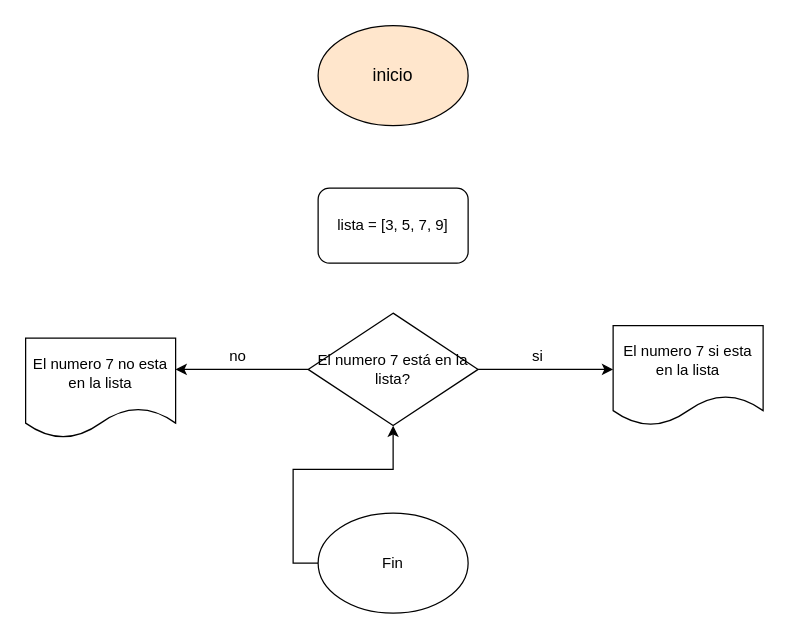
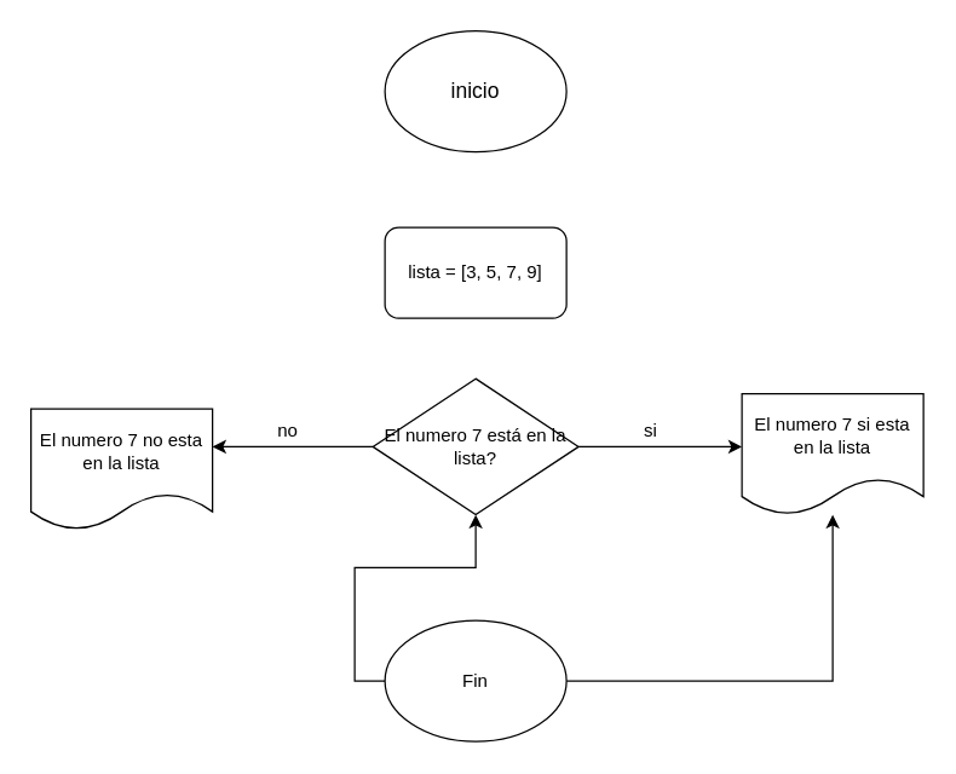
  <mxCell id="0" />
  <mxCell id="1" parent="0" />
- <mxCell id="2" value="&lt;font style=&quot;font-size: 14px;&quot;&gt;inicio&lt;/font&gt;" style="ellipse;whiteSpace=wrap;html=1;fillColor=#ffe6cc;" vertex="1" parent="1"><mxGeometry x="254" y="20" width="120" height="80" as="geometry" /></mxCell>
+ <mxCell id="2" value="&lt;font style=&quot;font-size: 14px;&quot;&gt;inicio&lt;/font&gt;" style="ellipse;whiteSpace=wrap;html=1;" vertex="1" parent="1"><mxGeometry x="254" y="20" width="120" height="80" as="geometry" /></mxCell>
  <mxCell id="3" value="lista = [3, 5, 7, 9]" style="rounded=1;whiteSpace=wrap;html=1;" vertex="1" parent="1"><mxGeometry x="254" y="150" width="120" height="60" as="geometry" /></mxCell>
  <mxCell id="4" style="edgeStyle=orthogonalEdgeStyle;rounded=0;orthogonalLoop=1;jettySize=auto;html=1;exitX=1;exitY=0.5;exitDx=0;exitDy=0;" edge="1" parent="1" source="6"><mxGeometry relative="1" as="geometry"><mxPoint x="490" y="295" as="targetPoint" /></mxGeometry></mxCell>
  <mxCell id="5" style="edgeStyle=orthogonalEdgeStyle;rounded=0;orthogonalLoop=1;jettySize=auto;html=1;exitX=0;exitY=0.5;exitDx=0;exitDy=0;" edge="1" parent="1" source="6"><mxGeometry relative="1" as="geometry"><mxPoint x="140" y="295" as="targetPoint" /></mxGeometry></mxCell>
  <mxCell id="6" value="El numero 7 está en la lista?" style="rhombus;whiteSpace=wrap;html=1;" vertex="1" parent="1"><mxGeometry x="246" y="250" width="136" height="90" as="geometry" /></mxCell>
  <mxCell id="7" value="si" style="text;html=1;align=center;verticalAlign=middle;whiteSpace=wrap;rounded=0;" vertex="1" parent="1"><mxGeometry x="400" y="270" width="60" height="30" as="geometry" /></mxCell>
  <mxCell id="8" value="no" style="text;html=1;align=center;verticalAlign=middle;whiteSpace=wrap;rounded=0;" vertex="1" parent="1"><mxGeometry x="160" y="270" width="60" height="30" as="geometry" /></mxCell>
  <mxCell id="9" value="El numero 7 no esta en la lista" style="shape=document;whiteSpace=wrap;html=1;boundedLbl=1;" vertex="1" parent="1"><mxGeometry x="20" y="270" width="120" height="80" as="geometry" /></mxCell>
  <mxCell id="10" value="El numero 7 si esta en la lista" style="shape=document;whiteSpace=wrap;html=1;boundedLbl=1;" vertex="1" parent="1"><mxGeometry x="490" y="260" width="120" height="80" as="geometry" /></mxCell>
  <mxCell id="11" style="edgeStyle=orthogonalEdgeStyle;rounded=0;orthogonalLoop=1;jettySize=auto;html=1;exitX=0;exitY=0.5;exitDx=0;exitDy=0;" edge="1" parent="1" source="13" target="6"><mxGeometry relative="1" as="geometry"><mxPoint x="70" y="450" as="targetPoint" /></mxGeometry></mxCell>
+ <mxCell id="12" style="edgeStyle=orthogonalEdgeStyle;rounded=0;orthogonalLoop=1;jettySize=auto;html=1;exitX=1;exitY=0.5;exitDx=0;exitDy=0;" edge="1" parent="1" source="13" target="10"><mxGeometry relative="1" as="geometry"><mxPoint x="560" y="450" as="targetPoint" /></mxGeometry></mxCell>
  <mxCell id="13" value="Fin" style="ellipse;whiteSpace=wrap;html=1;" vertex="1" parent="1"><mxGeometry x="254" y="410" width="120" height="80" as="geometry" /></mxCell>
